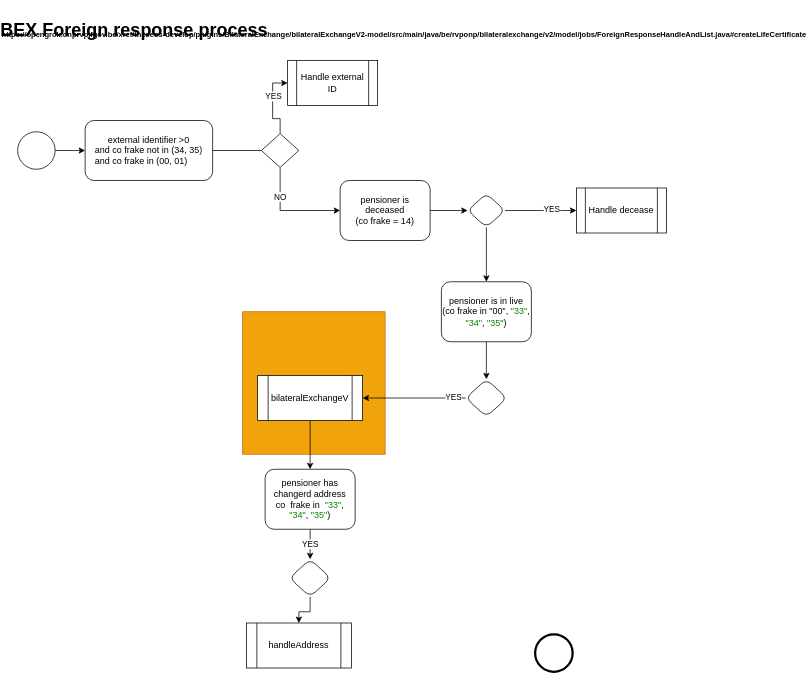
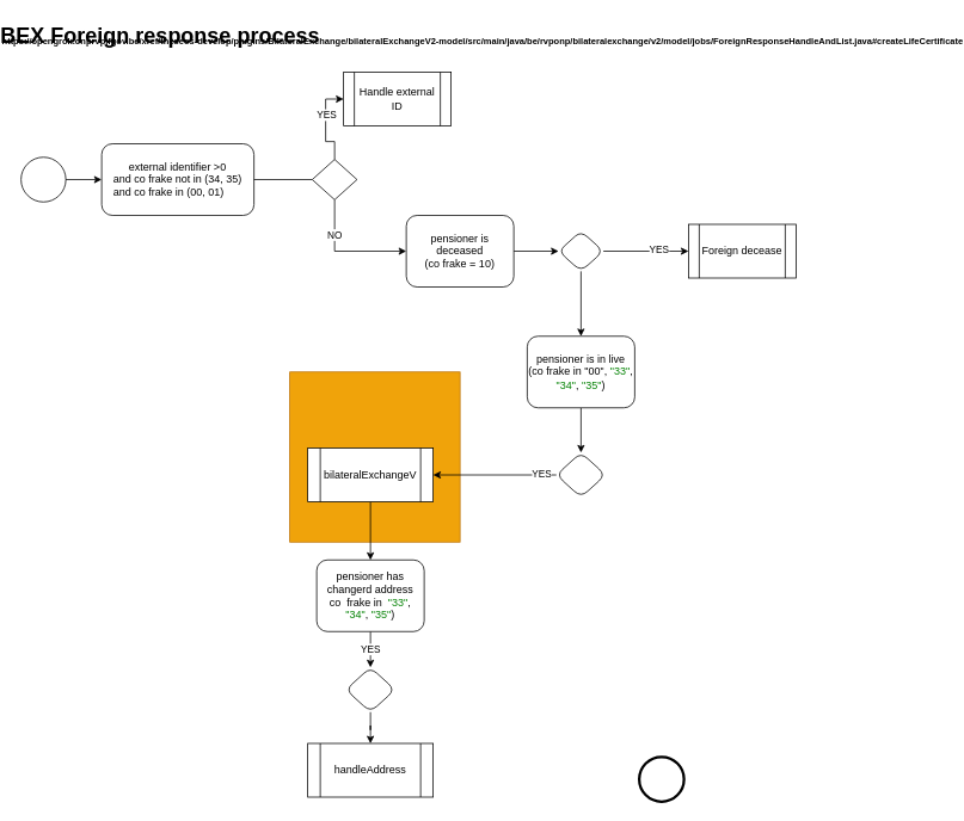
  <mxCell id="0" />
  <mxCell id="1" parent="0" />
  <mxCell id="2" value="" style="whiteSpace=wrap;html=1;aspect=fixed;fontSize=10;fillColor=#f0a30a;fontColor=#000000;strokeColor=#BD7000;gradientColor=none;" vertex="1" parent="1"><mxGeometry x="320" y="415" width="190" height="190" as="geometry" /></mxCell>
  <mxCell id="3" value="" style="shape=mxgraph.bpmn.shape;html=1;verticalLabelPosition=bottom;labelBackgroundColor=#ffffff;verticalAlign=top;perimeter=ellipsePerimeter;outline=standard;symbol=general;" parent="1" vertex="1"><mxGeometry x="20" y="175" width="50" height="50" as="geometry" /></mxCell>
  <mxCell id="4" value="external identifier&amp;nbsp;&amp;gt;0&lt;br&gt;&lt;div style=&quot;text-align: left;&quot;&gt;&lt;span style=&quot;background-color: initial;&quot;&gt;and co frake not in (34, 35)&lt;/span&gt;&lt;/div&gt;&lt;div style=&quot;text-align: left;&quot;&gt;&lt;span style=&quot;background-color: initial;&quot;&gt;and&amp;nbsp;&lt;/span&gt;co frake in (00, 01)&lt;/div&gt;" style="shape=ext;rounded=1;html=1;whiteSpace=wrap;" parent="1" vertex="1"><mxGeometry x="110" y="160" width="170" height="80" as="geometry" /></mxCell>
  <mxCell id="5" value="" style="edgeStyle=orthogonalEdgeStyle;rounded=0;orthogonalLoop=1;jettySize=auto;html=1;" edge="1" parent="1" source="6" target="20"><mxGeometry relative="1" as="geometry" /></mxCell>
- <mxCell id="6" value="pensioner is deceased&lt;br&gt;(co frake = 14)" style="shape=ext;rounded=1;html=1;whiteSpace=wrap;" parent="1" vertex="1"><mxGeometry x="450" y="240" width="120" height="80" as="geometry" /></mxCell>
+ <mxCell id="6" value="pensioner is deceased&lt;br&gt;(co frake = 10)" style="shape=ext;rounded=1;html=1;whiteSpace=wrap;" parent="1" vertex="1"><mxGeometry x="450" y="240" width="120" height="80" as="geometry" /></mxCell>
  <mxCell id="7" value="" style="shape=mxgraph.bpmn.shape;html=1;verticalLabelPosition=bottom;labelBackgroundColor=#ffffff;verticalAlign=top;perimeter=ellipsePerimeter;outline=end;symbol=general;" parent="1" vertex="1"><mxGeometry x="710" y="845" width="50" height="50" as="geometry" /></mxCell>
  <mxCell id="8" style="edgeStyle=orthogonalEdgeStyle;rounded=0;html=1;jettySize=auto;orthogonalLoop=1;" parent="1" source="3" target="4" edge="1"><mxGeometry relative="1" as="geometry" /></mxCell>
  <mxCell id="9" style="edgeStyle=orthogonalEdgeStyle;rounded=0;html=1;jettySize=auto;orthogonalLoop=1;startArrow=none;exitX=0.5;exitY=0;exitDx=0;exitDy=0;entryX=0;entryY=0.5;entryDx=0;entryDy=0;" parent="1" source="15" target="16" edge="1"><mxGeometry relative="1" as="geometry"><mxPoint x="500.96" y="67" as="targetPoint" /></mxGeometry></mxCell>
  <mxCell id="10" value="YES" style="edgeLabel;html=1;align=center;verticalAlign=middle;resizable=0;points=[];" vertex="1" connectable="0" parent="9"><mxGeometry x="0.225" relative="1" as="geometry"><mxPoint as="offset" /></mxGeometry></mxCell>
  <mxCell id="11" style="edgeStyle=orthogonalEdgeStyle;rounded=0;html=1;jettySize=auto;orthogonalLoop=1;exitX=0.5;exitY=1;exitDx=0;exitDy=0;entryX=0;entryY=0.5;entryDx=0;entryDy=0;" parent="1" source="15" target="6" edge="1"><mxGeometry relative="1" as="geometry"><mxPoint x="560" y="210" as="sourcePoint" /></mxGeometry></mxCell>
  <mxCell id="12" value="NO" style="edgeLabel;html=1;align=center;verticalAlign=middle;resizable=0;points=[];" vertex="1" connectable="0" parent="11"><mxGeometry x="-0.434" y="-1" relative="1" as="geometry"><mxPoint as="offset" /></mxGeometry></mxCell>
  <mxCell id="13" value="BEX Foreign response process" style="text;strokeColor=none;fillColor=none;html=1;fontSize=24;fontStyle=1;verticalAlign=middle;align=center;" vertex="1" parent="1"><mxGeometry x="125" y="20" width="100" height="40" as="geometry" /></mxCell>
  <mxCell id="14" value="" style="edgeStyle=orthogonalEdgeStyle;rounded=0;html=1;jettySize=auto;orthogonalLoop=1;endArrow=none;" edge="1" parent="1" source="4" target="15"><mxGeometry relative="1" as="geometry"><mxPoint x="280" y="200" as="sourcePoint" /><mxPoint x="560" y="115" as="targetPoint" /></mxGeometry></mxCell>
  <mxCell id="15" value="" style="rhombus;whiteSpace=wrap;html=1;" vertex="1" parent="1"><mxGeometry x="345" y="177.5" width="50" height="45" as="geometry" /></mxCell>
  <mxCell id="16" value="Handle external ID" style="shape=process;whiteSpace=wrap;html=1;backgroundOutline=1;" vertex="1" parent="1"><mxGeometry x="380" y="80" width="120" height="60" as="geometry" /></mxCell>
  <mxCell id="17" value="" style="edgeStyle=orthogonalEdgeStyle;rounded=0;orthogonalLoop=1;jettySize=auto;html=1;" edge="1" parent="1" source="20" target="21"><mxGeometry relative="1" as="geometry" /></mxCell>
  <mxCell id="18" value="YES" style="edgeLabel;html=1;align=center;verticalAlign=middle;resizable=0;points=[];" vertex="1" connectable="0" parent="17"><mxGeometry x="0.28" y="2" relative="1" as="geometry"><mxPoint as="offset" /></mxGeometry></mxCell>
  <mxCell id="19" value="" style="edgeStyle=orthogonalEdgeStyle;rounded=0;orthogonalLoop=1;jettySize=auto;html=1;" edge="1" parent="1" source="20" target="23"><mxGeometry relative="1" as="geometry" /></mxCell>
  <mxCell id="20" value="" style="rhombus;whiteSpace=wrap;html=1;rounded=1;" vertex="1" parent="1"><mxGeometry x="620" y="257.5" width="50" height="45" as="geometry" /></mxCell>
- <mxCell id="21" value="Handle decease" style="shape=process;whiteSpace=wrap;html=1;backgroundOutline=1;" vertex="1" parent="1"><mxGeometry x="765" y="250" width="120" height="60" as="geometry" /></mxCell>
+ <mxCell id="21" value="Foreign decease" style="shape=process;whiteSpace=wrap;html=1;backgroundOutline=1;" vertex="1" parent="1"><mxGeometry x="765" y="250" width="120" height="60" as="geometry" /></mxCell>
  <mxCell id="22" value="" style="edgeStyle=orthogonalEdgeStyle;rounded=0;orthogonalLoop=1;jettySize=auto;html=1;" edge="1" parent="1" source="23" target="28"><mxGeometry relative="1" as="geometry" /></mxCell>
  <mxCell id="23" value="pensioner is in live&lt;br&gt;(co frake in&amp;nbsp;&quot;00&quot;&lt;span style=&quot;background-color: rgb(255, 255, 255); color: rgb(0, 0, 0); text-align: start;&quot;&gt;, &lt;/span&gt;&lt;span style=&quot;background-color: rgb(255, 255, 255); text-align: start; color: green;&quot; class=&quot;s&quot;&gt;&quot;33&quot;&lt;/span&gt;&lt;span style=&quot;background-color: rgb(255, 255, 255); color: rgb(0, 0, 0); text-align: start;&quot;&gt;, &lt;/span&gt;&lt;span style=&quot;background-color: rgb(255, 255, 255); text-align: start; color: green;&quot; class=&quot;s&quot;&gt;&quot;34&quot;&lt;/span&gt;&lt;span style=&quot;background-color: rgb(255, 255, 255); color: rgb(0, 0, 0); text-align: start;&quot;&gt;, &lt;/span&gt;&lt;span style=&quot;background-color: rgb(255, 255, 255); text-align: start; color: green;&quot; class=&quot;s&quot;&gt;&quot;35&quot;&lt;/span&gt;&lt;span style=&quot;background-color: initial;&quot;&gt;)&lt;/span&gt;" style="shape=ext;rounded=1;html=1;whiteSpace=wrap;" vertex="1" parent="1"><mxGeometry x="585" y="375" width="120" height="80" as="geometry" /></mxCell>
  <mxCell id="24" value="" style="edgeStyle=orthogonalEdgeStyle;rounded=0;orthogonalLoop=1;jettySize=auto;html=1;entryX=0.5;entryY=0;entryDx=0;entryDy=0;" edge="1" parent="1" source="25" target="30"><mxGeometry relative="1" as="geometry" /></mxCell>
  <mxCell id="25" value="bilateralExchangeV" style="shape=process;whiteSpace=wrap;html=1;backgroundOutline=1;" vertex="1" parent="1"><mxGeometry x="340" y="500" width="140" height="60" as="geometry" /></mxCell>
  <mxCell id="26" value="" style="edgeStyle=orthogonalEdgeStyle;rounded=0;orthogonalLoop=1;jettySize=auto;html=1;fontStyle=1" edge="1" parent="1" source="28" target="25"><mxGeometry relative="1" as="geometry" /></mxCell>
  <mxCell id="27" value="YES" style="edgeLabel;html=1;align=center;verticalAlign=middle;resizable=0;points=[];" vertex="1" connectable="0" parent="26"><mxGeometry x="-0.747" y="-2" relative="1" as="geometry"><mxPoint as="offset" /></mxGeometry></mxCell>
  <mxCell id="28" value="" style="rhombus;whiteSpace=wrap;html=1;rounded=1;" vertex="1" parent="1"><mxGeometry x="617.5" y="505" width="55" height="50" as="geometry" /></mxCell>
  <mxCell id="29" value="YES" style="edgeStyle=orthogonalEdgeStyle;rounded=0;orthogonalLoop=1;jettySize=auto;html=1;" edge="1" parent="1" source="30" target="32"><mxGeometry relative="1" as="geometry" /></mxCell>
  <mxCell id="30" value="pensioner has changerd address&lt;br&gt;co&amp;nbsp; frake in &lt;span style=&quot;background-color: rgb(255, 255, 255); color: rgb(0, 0, 0); text-align: start;&quot;&gt;&amp;nbsp;&lt;/span&gt;&lt;span style=&quot;background-color: rgb(255, 255, 255); text-align: start; color: green;&quot; class=&quot;s&quot;&gt;&quot;33&quot;&lt;/span&gt;&lt;span style=&quot;background-color: rgb(255, 255, 255); color: rgb(0, 0, 0); text-align: start;&quot;&gt;, &lt;/span&gt;&lt;span style=&quot;background-color: rgb(255, 255, 255); text-align: start; color: green;&quot; class=&quot;s&quot;&gt;&quot;34&quot;&lt;/span&gt;&lt;span style=&quot;background-color: rgb(255, 255, 255); color: rgb(0, 0, 0); text-align: start;&quot;&gt;, &lt;/span&gt;&lt;span style=&quot;background-color: rgb(255, 255, 255); text-align: start; color: green;&quot; class=&quot;s&quot;&gt;&quot;35&quot;&lt;/span&gt;&lt;span style=&quot;background-color: initial;&quot;&gt;)&lt;/span&gt;" style="shape=ext;rounded=1;html=1;whiteSpace=wrap;" vertex="1" parent="1"><mxGeometry x="350" y="625" width="120" height="80" as="geometry" /></mxCell>
  <mxCell id="31" value="" style="edgeStyle=orthogonalEdgeStyle;rounded=0;orthogonalLoop=1;jettySize=auto;html=1;" edge="1" parent="1" source="32" target="33"><mxGeometry relative="1" as="geometry" /></mxCell>
  <mxCell id="32" value="" style="rhombus;whiteSpace=wrap;html=1;rounded=1;" vertex="1" parent="1"><mxGeometry x="382.5" y="745" width="55" height="50" as="geometry" /></mxCell>
- <mxCell id="33" value="handleAddress" style="shape=process;whiteSpace=wrap;html=1;backgroundOutline=1;" vertex="1" parent="1"><mxGeometry x="325" y="830" width="140" height="60" as="geometry" /></mxCell>
+ <mxCell id="33" value="handleAddress" style="shape=process;whiteSpace=wrap;html=1;backgroundOutline=1;" vertex="1" parent="1"><mxGeometry x="340" y="830" width="140" height="60" as="geometry" /></mxCell>
  <mxCell id="34" value="https://opengrok.onprvp.fgov.be/xref/theseos-develop/plugins/BilateralExchange/bilateralExchangeV2-model/src/main/java/be/rvponp/bilateralexchange/v2/model/jobs/ForeignResponseHandleAndList.java#createLifeCertificate" style="text;strokeColor=none;fillColor=none;html=1;fontSize=10;fontStyle=1;verticalAlign=middle;align=center;" vertex="1" parent="1"><mxGeometry x="485" y="25" width="100" height="40" as="geometry" /></mxCell>
